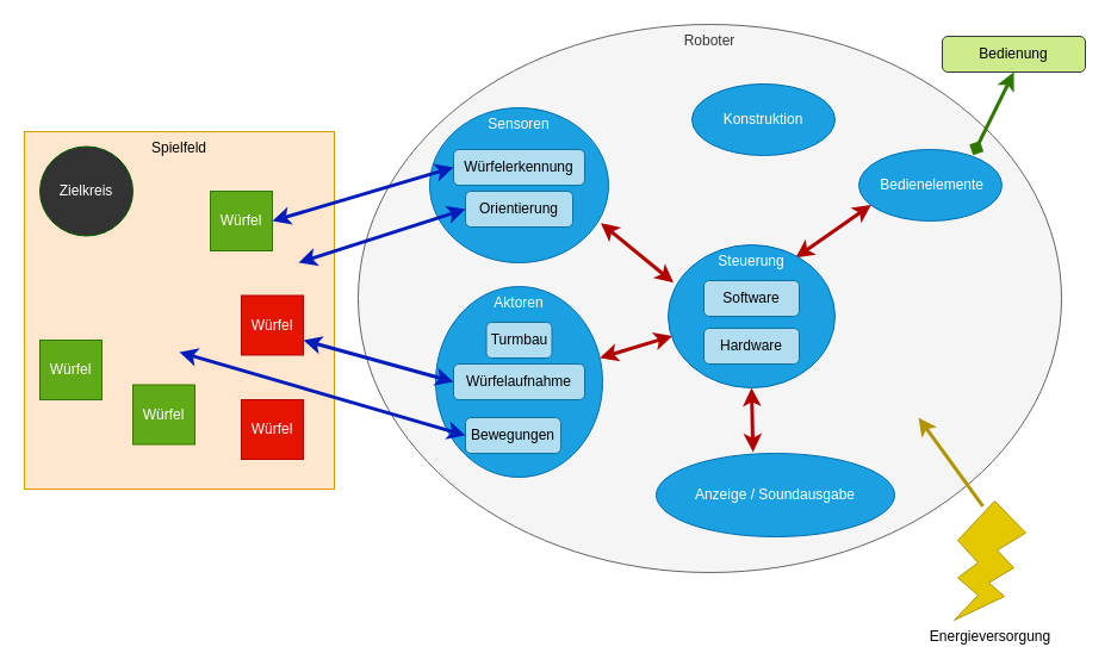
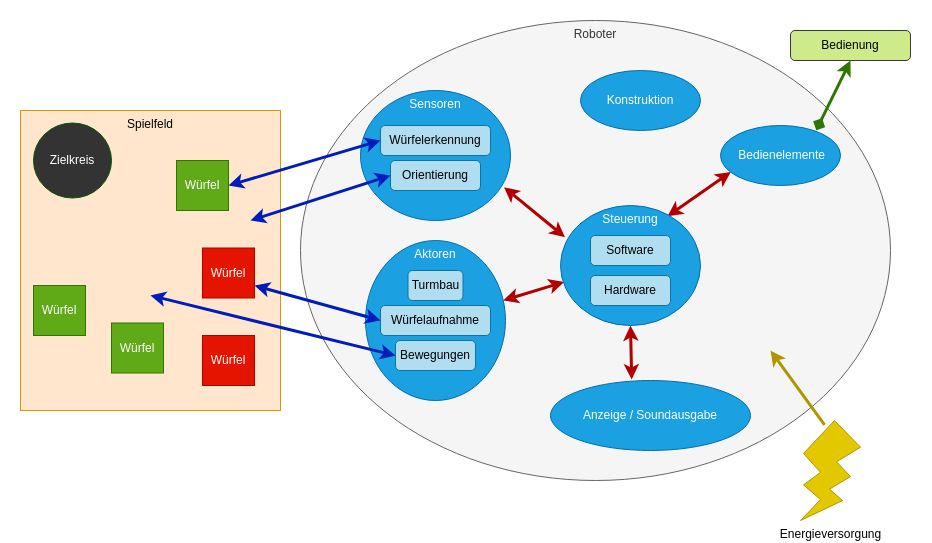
  <mxCell id="0" />
  <mxCell id="1" parent="0" />
  <mxCell id="2" value="Roboter" style="ellipse;whiteSpace=wrap;html=1;fillColor=#f5f5f5;verticalAlign=top;strokeColor=#666666;fontColor=#333333;" vertex="1" parent="1"><mxGeometry x="300" y="20" width="590" height="460" as="geometry" /></mxCell>
  <mxCell id="3" style="rounded=0;orthogonalLoop=1;jettySize=auto;html=1;entryX=0.032;entryY=0.264;entryDx=0;entryDy=0;strokeWidth=3;startArrow=classic;startFill=1;fillColor=#e51400;strokeColor=#B20000;entryPerimeter=0;exitX=0.957;exitY=0.744;exitDx=0;exitDy=0;exitPerimeter=0;" edge="1" parent="1" source="23" target="32"><mxGeometry relative="1" as="geometry"><mxPoint x="440" y="170" as="sourcePoint" /></mxGeometry></mxCell>
  <mxCell id="4" value="Konstruktion" style="ellipse;whiteSpace=wrap;html=1;fillColor=#1ba1e2;strokeColor=#006EAF;fontColor=#ffffff;verticalAlign=middle;" vertex="1" parent="1"><mxGeometry x="580" y="70" width="120" height="60" as="geometry" /></mxCell>
  <mxCell id="5" value="&amp;nbsp;Bedienelemente" style="ellipse;whiteSpace=wrap;html=1;fillColor=#1ba1e2;strokeColor=#006EAF;fontColor=#ffffff;verticalAlign=middle;" vertex="1" parent="1"><mxGeometry x="720" y="125" width="120" height="60" as="geometry" /></mxCell>
  <mxCell id="6" value="Anzeige / Soundausgabe" style="ellipse;whiteSpace=wrap;html=1;fillColor=#1ba1e2;strokeColor=#006EAF;fontColor=#ffffff;verticalAlign=middle;" vertex="1" parent="1"><mxGeometry x="550" y="380" width="200" height="70" as="geometry" /></mxCell>
  <mxCell id="7" value="" style="group" vertex="1" connectable="0" parent="1"><mxGeometry x="20" y="110" width="260" height="300" as="geometry" /></mxCell>
  <mxCell id="8" value="Spielfeld" style="rounded=0;whiteSpace=wrap;html=1;verticalAlign=top;fillColor=#ffe6cc;strokeColor=#d79b00;" vertex="1" parent="7"><mxGeometry width="260.0" height="300" as="geometry" /></mxCell>
  <mxCell id="9" value="Zielkreis" style="ellipse;whiteSpace=wrap;html=1;strokeColor=#005700;fontColor=#ffffff;fillColor=#333333;" vertex="1" parent="7"><mxGeometry x="13.0" y="12.5" width="78" height="75" as="geometry" /></mxCell>
  <mxCell id="10" value="Würfel" style="rounded=0;whiteSpace=wrap;html=1;fillColor=#60a917;strokeColor=#2D7600;fontColor=#ffffff;" vertex="1" parent="7"><mxGeometry x="156" y="50" width="52.0" height="50" as="geometry" /></mxCell>
  <mxCell id="11" value="Würfel" style="rounded=0;whiteSpace=wrap;html=1;fillColor=#e51400;strokeColor=#B20000;fontColor=#ffffff;" vertex="1" parent="7"><mxGeometry x="182" y="137.5" width="52.0" height="50" as="geometry" /></mxCell>
  <mxCell id="12" value="Würfel" style="rounded=0;whiteSpace=wrap;html=1;fillColor=#60a917;strokeColor=#2D7600;fontColor=#ffffff;" vertex="1" parent="7"><mxGeometry x="13.0" y="175" width="52.0" height="50" as="geometry" /></mxCell>
  <mxCell id="13" value="Würfel" style="rounded=0;whiteSpace=wrap;html=1;fillColor=#60a917;strokeColor=#2D7600;fontColor=#ffffff;" vertex="1" parent="7"><mxGeometry x="91" y="212.5" width="52.0" height="50" as="geometry" /></mxCell>
  <mxCell id="14" value="Würfel" style="rounded=0;whiteSpace=wrap;html=1;fillColor=#e51400;strokeColor=#B20000;fontColor=#ffffff;" vertex="1" parent="7"><mxGeometry x="182" y="225" width="52.0" height="50" as="geometry" /></mxCell>
  <mxCell id="15" value="Bedienung" style="rounded=1;whiteSpace=wrap;html=1;fillColor=#cdeb8b;strokeColor=#36393d;" vertex="1" parent="1"><mxGeometry x="790" y="30" width="120" height="30" as="geometry" /></mxCell>
  <mxCell id="16" style="rounded=0;orthogonalLoop=1;jettySize=auto;html=1;entryX=0.764;entryY=0.09;entryDx=0;entryDy=0;exitX=0.086;exitY=0.773;exitDx=0;exitDy=0;strokeWidth=3;startArrow=classic;startFill=1;fillColor=#e51400;strokeColor=#B20000;entryPerimeter=0;exitPerimeter=0;" edge="1" parent="1" source="5" target="32"><mxGeometry relative="1" as="geometry"><mxPoint x="451.216" y="138.284" as="sourcePoint" /><mxPoint x="548.79" y="210" as="targetPoint" /></mxGeometry></mxCell>
  <mxCell id="17" style="rounded=0;orthogonalLoop=1;jettySize=auto;html=1;entryX=0.026;entryY=0.637;entryDx=0;entryDy=0;strokeWidth=3;startArrow=classic;startFill=1;fillColor=#e51400;strokeColor=#B20000;entryPerimeter=0;" edge="1" parent="1" source="27" target="32"><mxGeometry relative="1" as="geometry"><mxPoint x="565" y="160" as="sourcePoint" /><mxPoint x="510" y="310" as="targetPoint" /></mxGeometry></mxCell>
  <mxCell id="18" style="edgeStyle=none;rounded=0;orthogonalLoop=1;jettySize=auto;html=1;startArrow=none;startFill=0;strokeWidth=3;exitX=0.401;exitY=0.044;exitDx=0;exitDy=0;exitPerimeter=0;fillColor=#e3c800;strokeColor=#B09500;" edge="1" parent="1" source="19"><mxGeometry relative="1" as="geometry"><mxPoint x="770" y="350" as="targetPoint" /></mxGeometry></mxCell>
  <mxCell id="19" value="Energieversorgung" style="verticalLabelPosition=bottom;verticalAlign=top;html=1;shape=mxgraph.basic.flash;fillColor=#e3c800;strokeColor=#B09500;fontColor=#000000;" vertex="1" parent="1"><mxGeometry x="800" y="420" width="60" height="100" as="geometry" /></mxCell>
  <mxCell id="20" style="rounded=0;orthogonalLoop=1;jettySize=auto;html=1;strokeWidth=3;startArrow=classic;startFill=1;fillColor=#e51400;strokeColor=#B20000;entryX=0.406;entryY=-0.016;entryDx=0;entryDy=0;entryPerimeter=0;exitX=0.5;exitY=1;exitDx=0;exitDy=0;" edge="1" parent="1" source="32" target="6"><mxGeometry relative="1" as="geometry"><mxPoint x="641" y="330" as="sourcePoint" /><mxPoint x="750" y="330" as="targetPoint" /></mxGeometry></mxCell>
  <mxCell id="21" style="rounded=0;orthogonalLoop=1;jettySize=auto;html=1;entryX=0.798;entryY=0.078;entryDx=0;entryDy=0;exitX=0.5;exitY=1;exitDx=0;exitDy=0;strokeWidth=3;startArrow=classic;startFill=1;fillColor=#60a917;strokeColor=#2D7600;entryPerimeter=0;endArrow=diamond;" edge="1" parent="1" source="15" target="5"><mxGeometry relative="1" as="geometry"><mxPoint x="725" y="54.64" as="sourcePoint" /><mxPoint x="686.36" y="100" as="targetPoint" /></mxGeometry></mxCell>
  <mxCell id="22" value="" style="group" vertex="1" connectable="0" parent="1"><mxGeometry x="360" y="90" width="150" height="130" as="geometry" /></mxCell>
  <mxCell id="23" value="Sensoren" style="ellipse;whiteSpace=wrap;html=1;fillColor=#1ba1e2;strokeColor=#006EAF;fontColor=#ffffff;verticalAlign=top;" vertex="1" parent="22"><mxGeometry width="150" height="130" as="geometry" /></mxCell>
  <mxCell id="24" value="Orientierung" style="rounded=1;whiteSpace=wrap;html=1;fillColor=#b1ddf0;strokeColor=#10739e;" vertex="1" parent="22"><mxGeometry x="30" y="70" width="90" height="30" as="geometry" /></mxCell>
  <mxCell id="25" value="Würfelerkennung" style="rounded=1;whiteSpace=wrap;html=1;fillColor=#b1ddf0;strokeColor=#10739e;" vertex="1" parent="22"><mxGeometry x="20" y="35" width="110" height="30" as="geometry" /></mxCell>
  <mxCell id="26" value="" style="group" vertex="1" connectable="0" parent="1"><mxGeometry x="365" y="240" width="140" height="160" as="geometry" /></mxCell>
  <mxCell id="27" value="Aktoren" style="ellipse;whiteSpace=wrap;html=1;fillColor=#1ba1e2;strokeColor=#006EAF;fontColor=#ffffff;verticalAlign=top;" vertex="1" parent="26"><mxGeometry width="140" height="160" as="geometry" /></mxCell>
  <mxCell id="28" value="Würfelaufnahme" style="rounded=1;whiteSpace=wrap;html=1;fillColor=#b1ddf0;strokeColor=#10739e;" vertex="1" parent="26"><mxGeometry x="15" y="65" width="110" height="30" as="geometry" /></mxCell>
  <mxCell id="29" value="Turmbau" style="rounded=1;whiteSpace=wrap;html=1;fillColor=#b1ddf0;strokeColor=#10739e;" vertex="1" parent="26"><mxGeometry x="42.5" y="30" width="55" height="30" as="geometry" /></mxCell>
- <mxCell id="30" value="Bewegungen" style="rounded=1;whiteSpace=wrap;html=1;fillColor=#b1ddf0;strokeColor=#10739e;" vertex="1" parent="26"><mxGeometry x="25" y="110" width="80" height="30" as="geometry" /></mxCell>
+ <mxCell id="30" value="Bewegungen" style="rounded=1;whiteSpace=wrap;html=1;fillColor=#b1ddf0;strokeColor=#10739e;" vertex="1" parent="26"><mxGeometry x="30" y="100" width="80" height="30" as="geometry" /></mxCell>
  <mxCell id="31" value="" style="group" vertex="1" connectable="0" parent="1"><mxGeometry x="560" y="205" width="140" height="120" as="geometry" /></mxCell>
  <mxCell id="32" value="Steuerung" style="ellipse;whiteSpace=wrap;html=1;fillColor=#1ba1e2;strokeColor=#006EAF;fontColor=#ffffff;verticalAlign=top;" vertex="1" parent="31"><mxGeometry width="140" height="120" as="geometry" /></mxCell>
  <mxCell id="33" value="Software" style="rounded=1;whiteSpace=wrap;html=1;fillColor=#b1ddf0;strokeColor=#10739e;" vertex="1" parent="31"><mxGeometry x="30" y="30" width="80" height="30" as="geometry" /></mxCell>
  <mxCell id="34" value="Hardware" style="rounded=1;whiteSpace=wrap;html=1;fillColor=#b1ddf0;strokeColor=#10739e;" vertex="1" parent="31"><mxGeometry x="30" y="70" width="80" height="30" as="geometry" /></mxCell>
  <mxCell id="35" style="rounded=0;orthogonalLoop=1;jettySize=auto;html=1;strokeWidth=3;startArrow=classic;startFill=1;fillColor=#0050ef;strokeColor=#001DBC;exitX=0;exitY=0.5;exitDx=0;exitDy=0;" edge="1" parent="1" source="24"><mxGeometry relative="1" as="geometry"><mxPoint x="370" y="165" as="sourcePoint" /><mxPoint x="250" y="220" as="targetPoint" /></mxGeometry></mxCell>
  <mxCell id="36" style="rounded=0;orthogonalLoop=1;jettySize=auto;html=1;entryX=1;entryY=0.5;entryDx=0;entryDy=0;strokeWidth=3;startArrow=classic;startFill=1;fillColor=#0050ef;strokeColor=#001DBC;exitX=0;exitY=0.5;exitDx=0;exitDy=0;" edge="1" parent="1" source="25" target="10"><mxGeometry relative="1" as="geometry"><mxPoint x="450" y="180" as="sourcePoint" /><mxPoint x="492.36" y="219.2" as="targetPoint" /></mxGeometry></mxCell>
  <mxCell id="37" style="rounded=0;orthogonalLoop=1;jettySize=auto;html=1;strokeWidth=3;startArrow=classic;startFill=1;fillColor=#0050ef;strokeColor=#001DBC;exitX=0;exitY=0.5;exitDx=0;exitDy=0;entryX=1;entryY=0.75;entryDx=0;entryDy=0;" edge="1" parent="1" source="28" target="11"><mxGeometry relative="1" as="geometry"><mxPoint x="417.5" y="295" as="sourcePoint" /><mxPoint x="109.897" y="196.206" as="targetPoint" /></mxGeometry></mxCell>
  <mxCell id="38" style="rounded=0;orthogonalLoop=1;jettySize=auto;html=1;strokeWidth=3;startArrow=classic;startFill=1;fillColor=#0050ef;strokeColor=#001DBC;exitX=0;exitY=0.5;exitDx=0;exitDy=0;" edge="1" parent="1" source="30"><mxGeometry relative="1" as="geometry"><mxPoint x="390" y="330" as="sourcePoint" /><mxPoint x="150" y="295" as="targetPoint" /></mxGeometry></mxCell>
